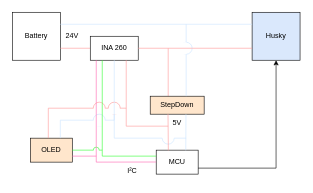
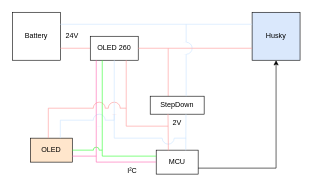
  <mxCell id="0" />
  <mxCell id="1" parent="0" />
  <mxCell id="2" value="" style="ellipse;whiteSpace=wrap;html=1;aspect=fixed;strokeColor=#FF9999;" vertex="1" parent="1"><mxGeometry x="180" y="170" width="20" height="20" as="geometry" /></mxCell>
  <mxCell id="3" value="" style="ellipse;whiteSpace=wrap;html=1;aspect=fixed;strokeColor=#FF9999;" vertex="1" parent="1"><mxGeometry x="155" y="170" width="20" height="20" as="geometry" /></mxCell>
  <mxCell id="4" value="" style="rounded=0;whiteSpace=wrap;html=1;strokeColor=#FFFFFF;" vertex="1" parent="1"><mxGeometry x="151" y="181" width="53" height="9" as="geometry" /></mxCell>
  <mxCell id="5" value="" style="ellipse;whiteSpace=wrap;html=1;aspect=fixed;strokeColor=#CCE5FF;" vertex="1" parent="1"><mxGeometry x="155" y="190" width="20" height="20" as="geometry" /></mxCell>
  <mxCell id="6" value="" style="rounded=0;whiteSpace=wrap;html=1;strokeColor=#FFFFFF;" vertex="1" parent="1"><mxGeometry x="151" y="201" width="29" height="9" as="geometry" /></mxCell>
  <mxCell id="7" value="" style="ellipse;whiteSpace=wrap;html=1;aspect=fixed;strokeColor=#33FF33;" vertex="1" parent="1"><mxGeometry x="155" y="245" width="10" height="10" as="geometry" /></mxCell>
  <mxCell id="8" value="" style="rounded=0;whiteSpace=wrap;html=1;strokeColor=#FFFFFF;" vertex="1" parent="1"><mxGeometry x="152" y="251" width="15" height="7" as="geometry" /></mxCell>
  <mxCell id="9" value="" style="ellipse;whiteSpace=wrap;html=1;aspect=fixed;strokeColor=#CCE5FF;" vertex="1" parent="1"><mxGeometry x="270" y="220" width="20" height="20" as="geometry" /></mxCell>
  <mxCell id="10" value="" style="rounded=0;whiteSpace=wrap;html=1;strokeColor=#FFFFFFF;" vertex="1" parent="1"><mxGeometry x="260" y="215" width="40" height="15" as="geometry" /></mxCell>
  <mxCell id="11" value="" style="ellipse;whiteSpace=wrap;html=1;aspect=fixed;strokeColor=#CCE5FF;" vertex="1" parent="1"><mxGeometry x="300" y="70" width="20" height="20" as="geometry" /></mxCell>
  <mxCell id="12" value="" style="whiteSpace=wrap;html=1;aspect=fixed;strokeColor=#FFFFFF;" vertex="1" parent="1"><mxGeometry x="290" y="70" width="20" height="20" as="geometry" /></mxCell>
  <mxCell id="13" value="Battery" style="whiteSpace=wrap;html=1;aspect=fixed;" vertex="1" parent="1"><mxGeometry x="20" y="20" width="80" height="80" as="geometry" /></mxCell>
  <mxCell id="14" value="Husky" style="whiteSpace=wrap;html=1;aspect=fixed;fillColor=#dae8fc;" vertex="1" parent="1"><mxGeometry x="420" y="20" width="80" height="80" as="geometry" /></mxCell>
  <mxCell id="15" value="" style="endArrow=none;html=1;rounded=0;exitX=1;exitY=0.25;exitDx=0;exitDy=0;strokeColor=#CCE5FF;" edge="1" parent="1" source="13"><mxGeometry width="50" height="50" relative="1" as="geometry"><mxPoint x="380" y="220" as="sourcePoint" /><mxPoint x="420" y="40" as="targetPoint" /></mxGeometry></mxCell>
  <mxCell id="16" value="" style="endArrow=none;html=1;rounded=0;exitX=1;exitY=0.75;exitDx=0;exitDy=0;entryX=0;entryY=0.5;entryDx=0;entryDy=0;strokeColor=#FF9999;" edge="1" parent="1" source="13"><mxGeometry width="50" height="50" relative="1" as="geometry"><mxPoint x="220" y="200" as="sourcePoint" /><mxPoint x="150" y="80" as="targetPoint" /></mxGeometry></mxCell>
  <mxCell id="17" value="" style="endArrow=none;html=1;rounded=0;exitX=1;exitY=0.5;exitDx=0;exitDy=0;strokeColor=#FF9999;" edge="1" parent="1" source="11"><mxGeometry width="50" height="50" relative="1" as="geometry"><mxPoint x="310" y="80" as="sourcePoint" /><mxPoint x="420" y="80" as="targetPoint" /></mxGeometry></mxCell>
- <mxCell id="18" value="INA 260" style="rounded=0;whiteSpace=wrap;html=1;" vertex="1" parent="1"><mxGeometry x="150" y="60" width="80" height="40" as="geometry" /></mxCell>
+ <mxCell id="18" value="OLED 260" style="rounded=0;whiteSpace=wrap;html=1;" vertex="1" parent="1"><mxGeometry x="150" y="60" width="80" height="40" as="geometry" /></mxCell>
  <mxCell id="19" value="" style="endArrow=none;html=1;rounded=0;strokeColor=#FF9999;" edge="1" parent="1"><mxGeometry width="50" height="50" relative="1" as="geometry"><mxPoint x="280" y="160" as="sourcePoint" /><mxPoint x="280" y="80" as="targetPoint" /></mxGeometry></mxCell>
- <mxCell id="20" value="StepDown" style="rounded=0;whiteSpace=wrap;html=1;fillColor=#ffe6cc;" vertex="1" parent="1"><mxGeometry x="250" y="160" width="90" height="30" as="geometry" /></mxCell>
+ <mxCell id="20" value="StepDown" style="rounded=0;whiteSpace=wrap;html=1;" vertex="1" parent="1"><mxGeometry x="250" y="160" width="90" height="30" as="geometry" /></mxCell>
  <mxCell id="21" value="24V" style="text;html=1;strokeColor=none;fillColor=none;align=center;verticalAlign=middle;whiteSpace=wrap;rounded=0;" vertex="1" parent="1"><mxGeometry x="90" y="45" width="60" height="30" as="geometry" /></mxCell>
  <mxCell id="22" value="" style="endArrow=none;html=1;rounded=0;strokeColor=#CCE5FF;" edge="1" parent="1"><mxGeometry width="50" height="50" relative="1" as="geometry"><mxPoint x="310" y="160" as="sourcePoint" /><mxPoint x="310" y="90" as="targetPoint" /></mxGeometry></mxCell>
  <mxCell id="23" value="" style="endArrow=none;html=1;rounded=0;strokeColor=#CCE5FF;" edge="1" parent="1"><mxGeometry width="50" height="50" relative="1" as="geometry"><mxPoint x="310" y="40" as="sourcePoint" /><mxPoint x="310" y="70" as="targetPoint" /></mxGeometry></mxCell>
  <mxCell id="24" value="" style="endArrow=none;html=1;rounded=0;entryX=1;entryY=0.5;entryDx=0;entryDy=0;exitX=1;exitY=0.5;exitDx=0;exitDy=0;strokeColor=#FF9999;" edge="1" parent="1" source="18" target="11"><mxGeometry width="50" height="50" relative="1" as="geometry"><mxPoint x="230" y="80" as="sourcePoint" /><mxPoint x="660" y="80" as="targetPoint" /></mxGeometry></mxCell>
  <mxCell id="25" value="MCU" style="rounded=0;whiteSpace=wrap;html=1;" vertex="1" parent="1"><mxGeometry x="260" y="250" width="70" height="40" as="geometry" /></mxCell>
  <mxCell id="26" value="" style="endArrow=none;html=1;rounded=0;entryX=0.33;entryY=0.989;entryDx=0;entryDy=0;entryPerimeter=0;exitX=0.29;exitY=0.017;exitDx=0;exitDy=0;exitPerimeter=0;strokeColor=#FF9999;" edge="1" parent="1" source="25" target="20"><mxGeometry width="50" height="50" relative="1" as="geometry"><mxPoint x="190" y="220" as="sourcePoint" /><mxPoint x="240" y="170" as="targetPoint" /></mxGeometry></mxCell>
- <mxCell id="27" value="5V" style="text;html=1;strokeColor=none;fillColor=none;align=center;verticalAlign=middle;whiteSpace=wrap;rounded=0;" vertex="1" parent="1"><mxGeometry x="265" y="190" width="60" height="30" as="geometry" /></mxCell>
+ <mxCell id="27" value="2V" style="text;html=1;strokeColor=none;fillColor=none;align=center;verticalAlign=middle;whiteSpace=wrap;rounded=0;" vertex="1" parent="1"><mxGeometry x="265" y="190" width="60" height="30" as="geometry" /></mxCell>
  <mxCell id="28" value="" style="endArrow=none;html=1;rounded=0;entryX=0.75;entryY=1;entryDx=0;entryDy=0;strokeColor=#FF9999;" edge="1" parent="1" target="18"><mxGeometry width="50" height="50" relative="1" as="geometry"><mxPoint x="210" y="210" as="sourcePoint" /><mxPoint x="300" y="180" as="targetPoint" /></mxGeometry></mxCell>
  <mxCell id="29" value="" style="endArrow=none;html=1;rounded=0;strokeColor=#FF9999;" edge="1" parent="1"><mxGeometry width="50" height="50" relative="1" as="geometry"><mxPoint x="210" y="210" as="sourcePoint" /><mxPoint x="280" y="210" as="targetPoint" /></mxGeometry></mxCell>
  <mxCell id="30" value="" style="endArrow=none;html=1;rounded=0;entryX=1;entryY=0.5;entryDx=0;entryDy=0;strokeColor=#CCE5FF;" edge="1" parent="1" target="9"><mxGeometry width="50" height="50" relative="1" as="geometry"><mxPoint x="310" y="230" as="sourcePoint" /><mxPoint x="320" y="200" as="targetPoint" /></mxGeometry></mxCell>
  <mxCell id="31" value="" style="endArrow=none;html=1;rounded=0;entryX=0.663;entryY=1.005;entryDx=0;entryDy=0;entryPerimeter=0;exitX=0.705;exitY=0.012;exitDx=0;exitDy=0;exitPerimeter=0;strokeColor=#CCE5FF;" edge="1" parent="1" source="25" target="20"><mxGeometry width="50" height="50" relative="1" as="geometry"><mxPoint x="270" y="250" as="sourcePoint" /><mxPoint x="320" y="200" as="targetPoint" /></mxGeometry></mxCell>
  <mxCell id="32" value="" style="endArrow=none;html=1;rounded=0;entryX=0.25;entryY=1;entryDx=0;entryDy=0;strokeColor=#CCE5FF;" edge="1" parent="1" target="10"><mxGeometry width="50" height="50" relative="1" as="geometry"><mxPoint x="190" y="230" as="sourcePoint" /><mxPoint x="320" y="200" as="targetPoint" /></mxGeometry></mxCell>
  <mxCell id="33" value="" style="endArrow=none;html=1;rounded=0;entryX=0.5;entryY=1;entryDx=0;entryDy=0;strokeColor=#CCE5FF;" edge="1" parent="1" source="2" target="18"><mxGeometry width="50" height="50" relative="1" as="geometry"><mxPoint x="190" y="230" as="sourcePoint" /><mxPoint x="400" y="180" as="targetPoint" /></mxGeometry></mxCell>
  <mxCell id="34" value="" style="endArrow=none;html=1;rounded=0;entryX=0.25;entryY=1;entryDx=0;entryDy=0;strokeColor=#33FF33;" edge="1" parent="1" target="18"><mxGeometry width="50" height="50" relative="1" as="geometry"><mxPoint x="170" y="260" as="sourcePoint" /><mxPoint x="400" y="180" as="targetPoint" /></mxGeometry></mxCell>
  <mxCell id="35" value="" style="endArrow=none;html=1;rounded=0;entryX=0.25;entryY=1;entryDx=0;entryDy=0;strokeColor=#FF66B3;" edge="1" parent="1"><mxGeometry width="50" height="50" relative="1" as="geometry"><mxPoint x="160" y="270" as="sourcePoint" /><mxPoint x="160" y="100" as="targetPoint" /></mxGeometry></mxCell>
  <mxCell id="36" value="" style="endArrow=none;html=1;rounded=0;entryX=0;entryY=0.25;entryDx=0;entryDy=0;strokeColor=#33FF33;" edge="1" parent="1" target="25"><mxGeometry width="50" height="50" relative="1" as="geometry"><mxPoint x="170" y="260" as="sourcePoint" /><mxPoint x="400" y="180" as="targetPoint" /></mxGeometry></mxCell>
  <mxCell id="37" value="" style="endArrow=none;html=1;rounded=0;entryX=0;entryY=0.25;entryDx=0;entryDy=0;strokeColor=#FF66B3;" edge="1" parent="1"><mxGeometry width="50" height="50" relative="1" as="geometry"><mxPoint x="160" y="270" as="sourcePoint" /><mxPoint x="260" y="269.8" as="targetPoint" /></mxGeometry></mxCell>
  <mxCell id="38" value="I²C" style="text;html=1;strokeColor=none;fillColor=none;align=center;verticalAlign=middle;whiteSpace=wrap;rounded=0;" vertex="1" parent="1"><mxGeometry x="190" y="270" width="60" height="30" as="geometry" /></mxCell>
  <mxCell id="39" value="OLED" style="rounded=0;whiteSpace=wrap;html=1;fillColor=#ffe6cc;" vertex="1" parent="1"><mxGeometry x="50" y="230" width="70" height="40" as="geometry" /></mxCell>
  <mxCell id="40" value="" style="endArrow=none;html=1;rounded=0;entryX=1;entryY=0.75;entryDx=0;entryDy=0;strokeColor=#FF66B3;" edge="1" parent="1" target="39"><mxGeometry width="50" height="50" relative="1" as="geometry"><mxPoint x="160" y="260" as="sourcePoint" /><mxPoint x="130" y="250" as="targetPoint" /></mxGeometry></mxCell>
  <mxCell id="41" value="" style="endArrow=none;html=1;rounded=0;entryX=0;entryY=0.5;entryDx=0;entryDy=0;exitX=1;exitY=0.5;exitDx=0;exitDy=0;strokeColor=#33FF33;" edge="1" parent="1" source="39" target="7"><mxGeometry width="50" height="50" relative="1" as="geometry"><mxPoint x="110" y="280" as="sourcePoint" /><mxPoint x="160" y="230" as="targetPoint" /></mxGeometry></mxCell>
  <mxCell id="42" value="" style="endArrow=none;html=1;rounded=0;exitX=1;exitY=0.5;exitDx=0;exitDy=0;strokeColor=#33FF33;" edge="1" parent="1" source="7"><mxGeometry width="50" height="50" relative="1" as="geometry"><mxPoint x="110" y="280" as="sourcePoint" /><mxPoint x="170" y="250" as="targetPoint" /></mxGeometry></mxCell>
  <mxCell id="43" value="" style="endArrow=none;html=1;rounded=0;strokeColor=#CCE5FF;" edge="1" parent="1"><mxGeometry width="50" height="50" relative="1" as="geometry"><mxPoint x="100" y="230" as="sourcePoint" /><mxPoint x="100" y="200" as="targetPoint" /></mxGeometry></mxCell>
  <mxCell id="44" value="" style="endArrow=none;html=1;rounded=0;strokeColor=#FF9999;" edge="1" parent="1"><mxGeometry width="50" height="50" relative="1" as="geometry"><mxPoint x="80" y="230" as="sourcePoint" /><mxPoint x="80" y="180" as="targetPoint" /></mxGeometry></mxCell>
  <mxCell id="45" value="" style="endArrow=none;html=1;rounded=0;strokeColor=#CCE5FF;" edge="1" parent="1"><mxGeometry width="50" height="50" relative="1" as="geometry"><mxPoint x="100" y="200" as="sourcePoint" /><mxPoint x="155" y="200" as="targetPoint" /></mxGeometry></mxCell>
  <mxCell id="46" value="" style="endArrow=none;html=1;rounded=0;strokeColor=#CCE5FF;" edge="1" parent="1"><mxGeometry width="50" height="50" relative="1" as="geometry"><mxPoint x="175" y="200" as="sourcePoint" /><mxPoint x="190" y="200" as="targetPoint" /></mxGeometry></mxCell>
  <mxCell id="47" value="" style="endArrow=none;html=1;rounded=0;strokeColor=#FF9999;" edge="1" parent="1"><mxGeometry width="50" height="50" relative="1" as="geometry"><mxPoint x="80" y="180" as="sourcePoint" /><mxPoint x="155" y="180" as="targetPoint" /></mxGeometry></mxCell>
  <mxCell id="48" value="" style="endArrow=none;html=1;rounded=0;entryX=0.5;entryY=1;entryDx=0;entryDy=0;strokeColor=#CCE5FF;" edge="1" parent="1" target="2"><mxGeometry width="50" height="50" relative="1" as="geometry"><mxPoint x="190" y="230" as="sourcePoint" /><mxPoint x="190" y="100" as="targetPoint" /></mxGeometry></mxCell>
  <mxCell id="49" value="" style="endArrow=none;html=1;rounded=0;entryX=0.5;entryY=0;entryDx=0;entryDy=0;strokeColor=#CCE5FF;" edge="1" parent="1" target="2"><mxGeometry width="50" height="50" relative="1" as="geometry"><mxPoint x="190" y="200" as="sourcePoint" /><mxPoint x="190" y="180" as="targetPoint" /></mxGeometry></mxCell>
  <mxCell id="50" value="" style="endArrow=none;html=1;rounded=0;strokeColor=#FF9999;" edge="1" parent="1"><mxGeometry width="50" height="50" relative="1" as="geometry"><mxPoint x="175" y="180" as="sourcePoint" /><mxPoint x="180" y="180" as="targetPoint" /></mxGeometry></mxCell>
  <mxCell id="51" value="" style="endArrow=none;html=1;rounded=0;exitX=0.921;exitY=-0.114;exitDx=0;exitDy=0;exitPerimeter=0;strokeColor=#FF9999;" edge="1" parent="1" source="4"><mxGeometry width="50" height="50" relative="1" as="geometry"><mxPoint x="150" y="220" as="sourcePoint" /><mxPoint x="210" y="180" as="targetPoint" /></mxGeometry></mxCell>
  <mxCell id="52" value="" style="endArrow=classic;html=1;rounded=0;entryX=0.5;entryY=1;entryDx=0;entryDy=0;" edge="1" parent="1" target="14"><mxGeometry width="50" height="50" relative="1" as="geometry"><mxPoint x="460" y="280" as="sourcePoint" /><mxPoint x="400" y="150" as="targetPoint" /></mxGeometry></mxCell>
  <mxCell id="53" value="" style="endArrow=none;html=1;rounded=0;entryX=1;entryY=0.75;entryDx=0;entryDy=0;" edge="1" parent="1" target="25"><mxGeometry width="50" height="50" relative="1" as="geometry"><mxPoint x="460" y="280" as="sourcePoint" /><mxPoint x="400" y="150" as="targetPoint" /></mxGeometry></mxCell>
